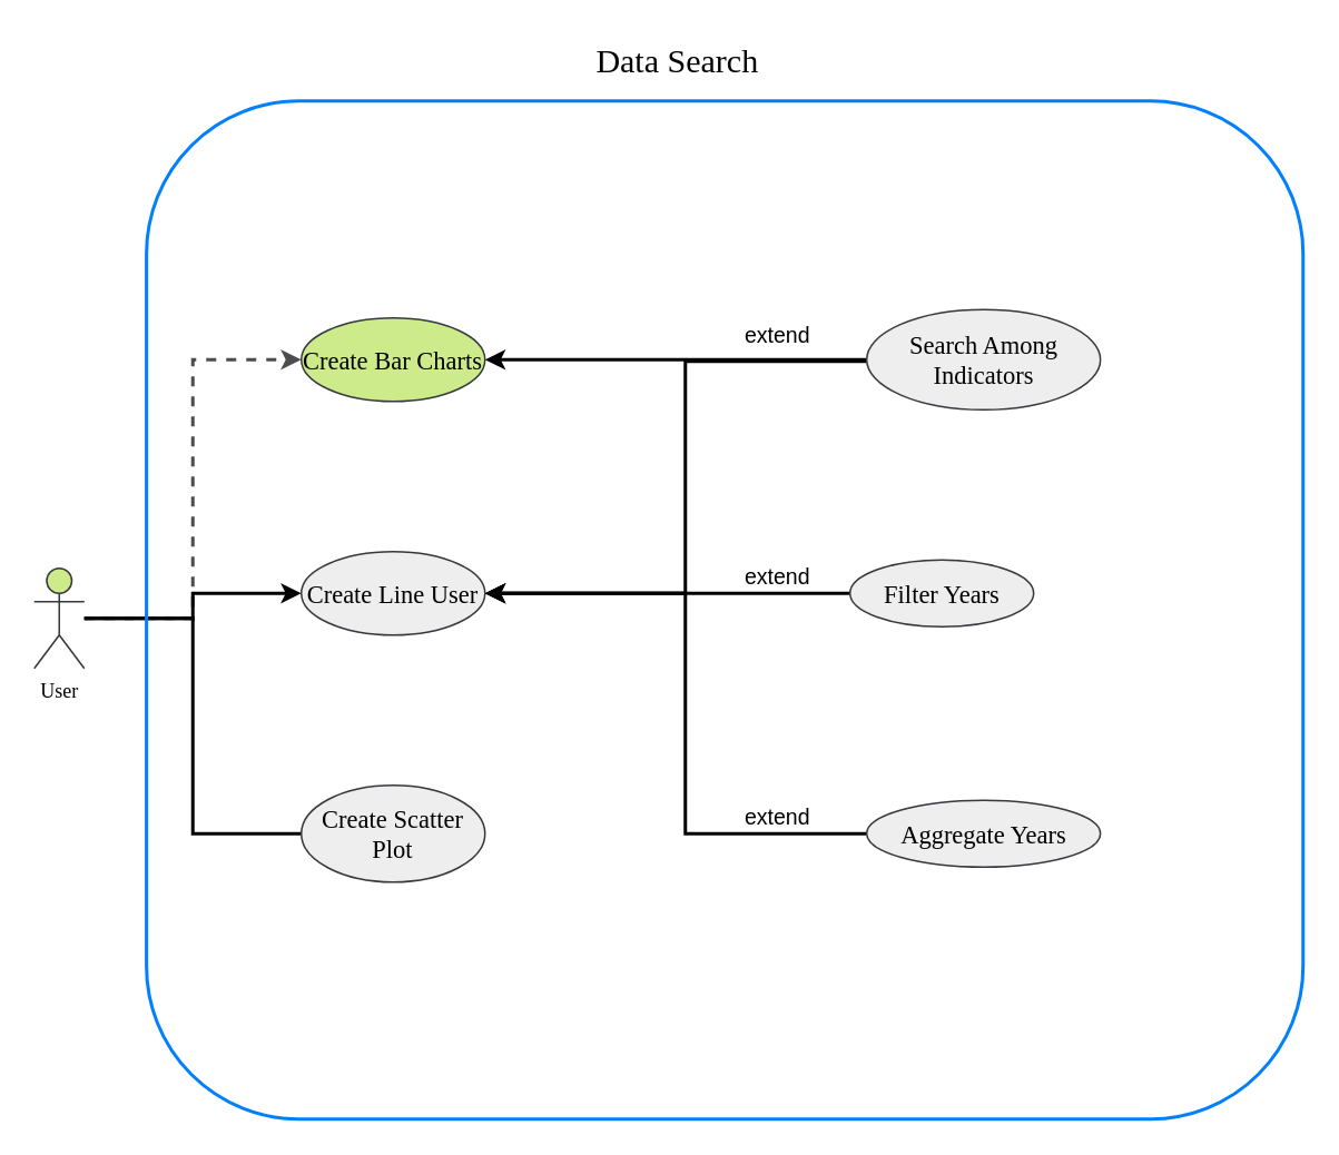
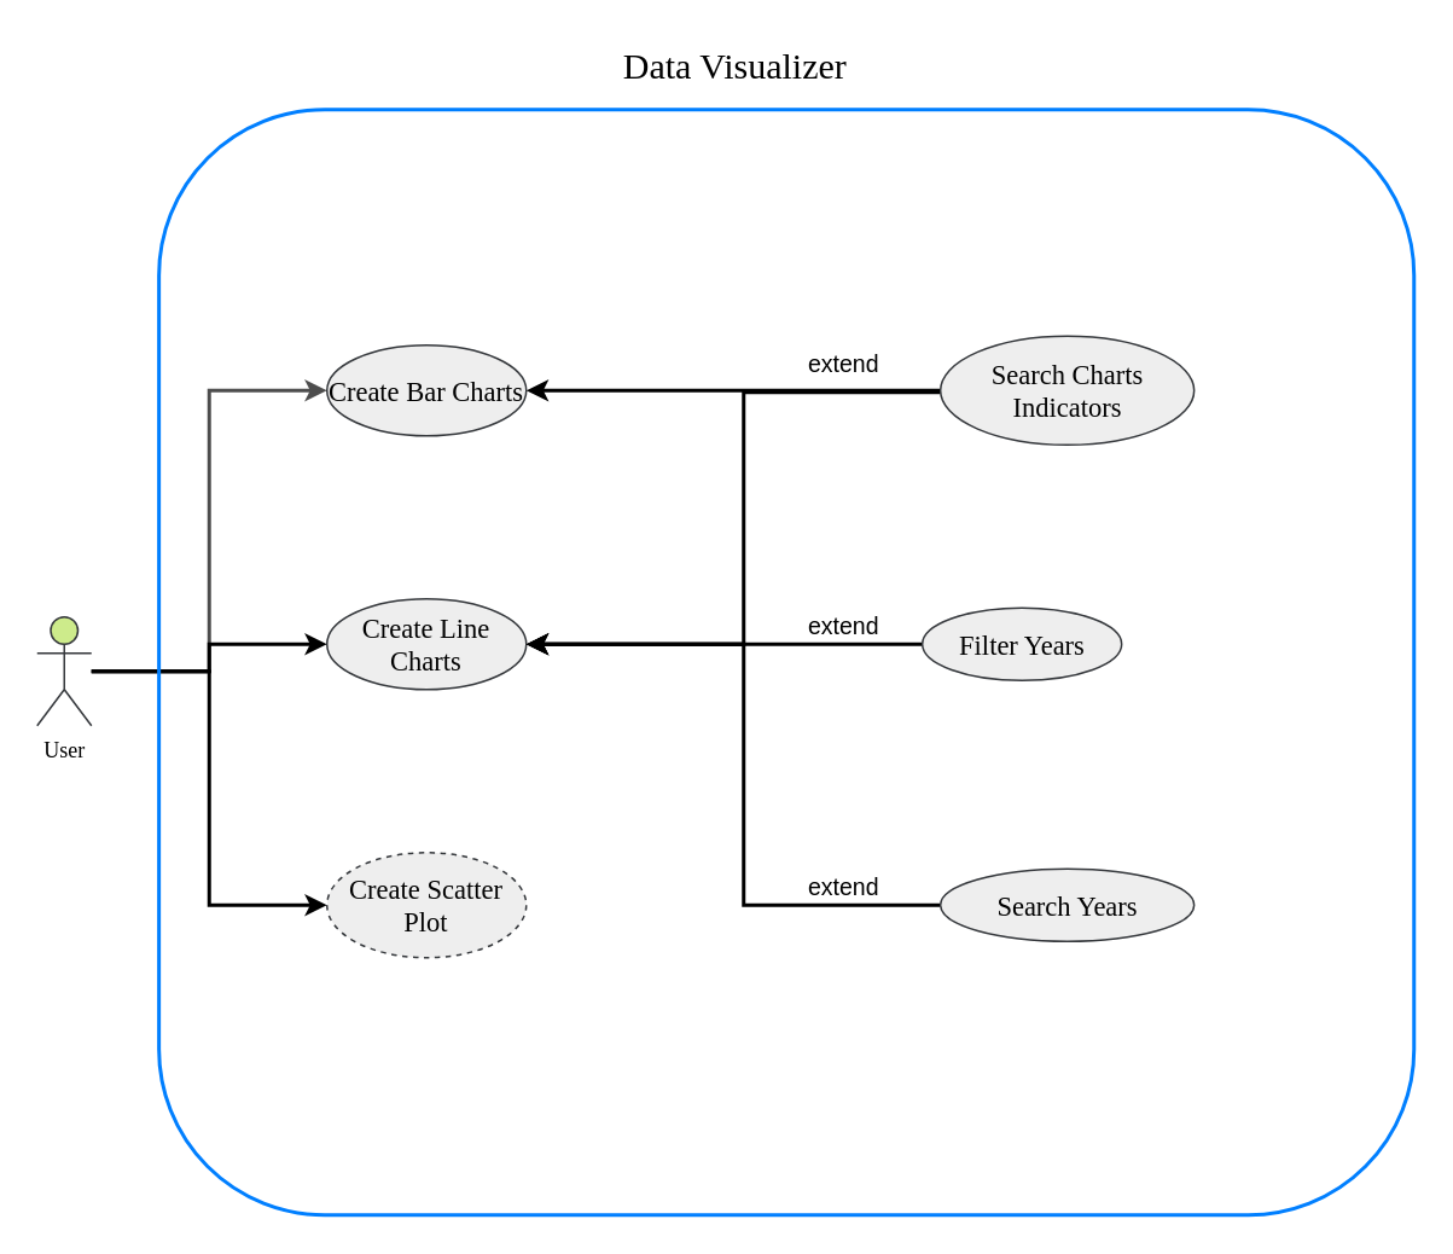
  <mxCell id="0" />
  <mxCell id="1" parent="0" />
- <mxCell id="2" style="edgeStyle=orthogonalEdgeStyle;rounded=0;orthogonalLoop=1;jettySize=auto;html=1;entryX=0;entryY=0.5;entryDx=0;entryDy=0;fontFamily=Verdana;fontSize=15;strokeWidth=2;strokeColor=#4D4D4D;dashed=1;" parent="1" source="5" target="7" edge="1"><mxGeometry relative="1" as="geometry" /></mxCell>
+ <mxCell id="2" style="edgeStyle=orthogonalEdgeStyle;rounded=0;orthogonalLoop=1;jettySize=auto;html=1;entryX=0;entryY=0.5;entryDx=0;entryDy=0;fontFamily=Verdana;fontSize=15;strokeWidth=2;strokeColor=#4D4D4D;" parent="1" source="5" target="7" edge="1"><mxGeometry relative="1" as="geometry" /></mxCell>
  <mxCell id="3" style="edgeStyle=orthogonalEdgeStyle;rounded=0;orthogonalLoop=1;jettySize=auto;html=1;entryX=0;entryY=0.5;entryDx=0;entryDy=0;strokeWidth=2;" edge="1" parent="1" source="5" target="9"><mxGeometry relative="1" as="geometry" /></mxCell>
- <mxCell id="4" style="edgeStyle=orthogonalEdgeStyle;rounded=0;orthogonalLoop=1;jettySize=auto;html=1;entryX=0;entryY=0.5;entryDx=0;entryDy=0;strokeWidth=2;endArrow=none;" edge="1" parent="1" source="5" target="10"><mxGeometry relative="1" as="geometry" /></mxCell>
+ <mxCell id="4" style="edgeStyle=orthogonalEdgeStyle;rounded=0;orthogonalLoop=1;jettySize=auto;html=1;entryX=0;entryY=0.5;entryDx=0;entryDy=0;strokeWidth=2;" edge="1" parent="1" source="5" target="10"><mxGeometry relative="1" as="geometry" /></mxCell>
  <mxCell id="5" value="&lt;font face=&quot;Verdana&quot;&gt;User&lt;/font&gt;" style="shape=umlActor;verticalLabelPosition=bottom;verticalAlign=top;html=1;outlineConnect=0;fillColor=#cdeb8b;strokeColor=#36393d;" parent="1" vertex="1"><mxGeometry x="20" y="340" width="30" height="60" as="geometry" /></mxCell>
  <mxCell id="6" value="" style="rounded=1;whiteSpace=wrap;html=1;shadow=0;fillColor=none;strokeWidth=2;strokeColor=#007FFF;" parent="1" vertex="1"><mxGeometry x="87.25" y="60" width="692.75" height="610" as="geometry" /></mxCell>
- <mxCell id="7" value="&lt;font style=&quot;font-size: 15px;&quot; face=&quot;Verdana&quot;&gt;Create Bar Charts&lt;/font&gt;" style="ellipse;whiteSpace=wrap;html=1;fillColor=#cdeb8b;strokeColor=#36393d;" parent="1" vertex="1"><mxGeometry x="180" y="190" width="110" height="50" as="geometry" /></mxCell>
- <mxCell id="8" value="Data Search" style="text;html=1;align=center;verticalAlign=middle;resizable=0;points=[];autosize=1;strokeColor=none;fillColor=none;fontSize=20;fontFamily=Verdana;" parent="1" vertex="1"><mxGeometry x="320" y="20" width="170" height="30" as="geometry" /></mxCell>
- <mxCell id="9" value="&lt;font face=&quot;Verdana&quot;&gt;&lt;span style=&quot;font-size: 15px;&quot;&gt;Create Line User&lt;/span&gt;&lt;/font&gt;" style="ellipse;whiteSpace=wrap;html=1;fillColor=#eeeeee;strokeColor=#36393d;" vertex="1" parent="1"><mxGeometry x="180" y="330" width="110" height="50" as="geometry" /></mxCell>
- <mxCell id="10" value="&lt;font face=&quot;Verdana&quot;&gt;&lt;span style=&quot;font-size: 15px;&quot;&gt;Create Scatter Plot&lt;/span&gt;&lt;/font&gt;" style="ellipse;whiteSpace=wrap;html=1;fillColor=#eeeeee;strokeColor=#36393d;" vertex="1" parent="1"><mxGeometry x="180" y="470" width="110" height="58" as="geometry" /></mxCell>
+ <mxCell id="7" value="&lt;font style=&quot;font-size: 15px;&quot; face=&quot;Verdana&quot;&gt;Create Bar Charts&lt;/font&gt;" style="ellipse;whiteSpace=wrap;html=1;fillColor=#eeeeee;strokeColor=#36393d;" parent="1" vertex="1"><mxGeometry x="180" y="190" width="110" height="50" as="geometry" /></mxCell>
+ <mxCell id="8" value="Data Visualizer" style="text;html=1;align=center;verticalAlign=middle;resizable=0;points=[];autosize=1;strokeColor=none;fillColor=none;fontSize=20;fontFamily=Verdana;" parent="1" vertex="1"><mxGeometry x="320" y="20" width="170" height="30" as="geometry" /></mxCell>
+ <mxCell id="9" value="&lt;font face=&quot;Verdana&quot;&gt;&lt;span style=&quot;font-size: 15px;&quot;&gt;Create Line Charts&lt;/span&gt;&lt;/font&gt;" style="ellipse;whiteSpace=wrap;html=1;fillColor=#eeeeee;strokeColor=#36393d;" vertex="1" parent="1"><mxGeometry x="180" y="330" width="110" height="50" as="geometry" /></mxCell>
+ <mxCell id="10" value="&lt;font face=&quot;Verdana&quot;&gt;&lt;span style=&quot;font-size: 15px;&quot;&gt;Create Scatter Plot&lt;/span&gt;&lt;/font&gt;" style="ellipse;whiteSpace=wrap;html=1;fillColor=#eeeeee;strokeColor=#36393d;dashed=1;" vertex="1" parent="1"><mxGeometry x="180" y="470" width="110" height="58" as="geometry" /></mxCell>
  <mxCell id="11" value="" style="edgeStyle=orthogonalEdgeStyle;rounded=0;orthogonalLoop=1;jettySize=auto;html=1;entryX=1;entryY=0.5;entryDx=0;entryDy=0;strokeWidth=2;fontSize=13;" edge="1" parent="1" source="13" target="7"><mxGeometry relative="1" as="geometry" /></mxCell>
  <mxCell id="12" value="" style="edgeStyle=orthogonalEdgeStyle;rounded=0;orthogonalLoop=1;jettySize=auto;html=1;entryX=1;entryY=0.5;entryDx=0;entryDy=0;fontSize=13;strokeWidth=2;" edge="1" parent="1" source="13" target="9"><mxGeometry relative="1" as="geometry"><Array as="points"><mxPoint x="410" y="216" /><mxPoint x="410" y="355" /></Array></mxGeometry></mxCell>
- <mxCell id="13" value="&lt;font face=&quot;Verdana&quot;&gt;&lt;span style=&quot;font-size: 15px;&quot;&gt;Search Among Indicators&lt;/span&gt;&lt;/font&gt;" style="ellipse;whiteSpace=wrap;html=1;fillColor=#eeeeee;strokeColor=#36393d;" vertex="1" parent="1"><mxGeometry x="518.62" y="185" width="140" height="60" as="geometry" /></mxCell>
+ <mxCell id="13" value="&lt;font face=&quot;Verdana&quot;&gt;&lt;span style=&quot;font-size: 15px;&quot;&gt;Search Charts Indicators&lt;/span&gt;&lt;/font&gt;" style="ellipse;whiteSpace=wrap;html=1;fillColor=#eeeeee;strokeColor=#36393d;" vertex="1" parent="1"><mxGeometry x="518.62" y="185" width="140" height="60" as="geometry" /></mxCell>
  <mxCell id="14" style="edgeStyle=orthogonalEdgeStyle;rounded=0;orthogonalLoop=1;jettySize=auto;html=1;fontSize=13;strokeWidth=2;" edge="1" parent="1" source="15" target="9"><mxGeometry relative="1" as="geometry" /></mxCell>
  <mxCell id="15" value="&lt;font face=&quot;Verdana&quot;&gt;&lt;span style=&quot;font-size: 15px;&quot;&gt;Filter Years&lt;/span&gt;&lt;/font&gt;" style="ellipse;whiteSpace=wrap;html=1;fillColor=#eeeeee;strokeColor=#36393d;" vertex="1" parent="1"><mxGeometry x="508.62" y="335" width="110" height="40" as="geometry" /></mxCell>
  <mxCell id="16" style="edgeStyle=orthogonalEdgeStyle;rounded=0;orthogonalLoop=1;jettySize=auto;html=1;entryX=1;entryY=0.5;entryDx=0;entryDy=0;fontSize=13;strokeWidth=2;" edge="1" parent="1" source="17" target="9"><mxGeometry relative="1" as="geometry"><Array as="points"><mxPoint x="410" y="499" /><mxPoint x="410" y="355" /></Array></mxGeometry></mxCell>
- <mxCell id="17" value="&lt;font face=&quot;Verdana&quot;&gt;&lt;span style=&quot;font-size: 15px;&quot;&gt;Aggregate Years&lt;/span&gt;&lt;/font&gt;" style="ellipse;whiteSpace=wrap;html=1;fillColor=#eeeeee;strokeColor=#36393d;" vertex="1" parent="1"><mxGeometry x="518.62" y="479" width="140" height="40" as="geometry" /></mxCell>
+ <mxCell id="17" value="&lt;font face=&quot;Verdana&quot;&gt;&lt;span style=&quot;font-size: 15px;&quot;&gt;Search Years&lt;/span&gt;&lt;/font&gt;" style="ellipse;whiteSpace=wrap;html=1;fillColor=#eeeeee;strokeColor=#36393d;" vertex="1" parent="1"><mxGeometry x="518.62" y="479" width="140" height="40" as="geometry" /></mxCell>
  <mxCell id="18" value="extend" style="text;html=1;align=center;verticalAlign=middle;resizable=0;points=[];autosize=1;strokeColor=none;fillColor=none;fontSize=13;" vertex="1" parent="1"><mxGeometry x="440" y="190" width="50" height="20" as="geometry" /></mxCell>
  <mxCell id="19" value="extend" style="text;html=1;align=center;verticalAlign=middle;resizable=0;points=[];autosize=1;strokeColor=none;fillColor=none;fontSize=13;" vertex="1" parent="1"><mxGeometry x="440" y="335" width="50" height="20" as="geometry" /></mxCell>
  <mxCell id="20" value="extend" style="text;html=1;align=center;verticalAlign=middle;resizable=0;points=[];autosize=1;strokeColor=none;fillColor=none;fontSize=13;" vertex="1" parent="1"><mxGeometry x="440" y="479" width="50" height="20" as="geometry" /></mxCell>
